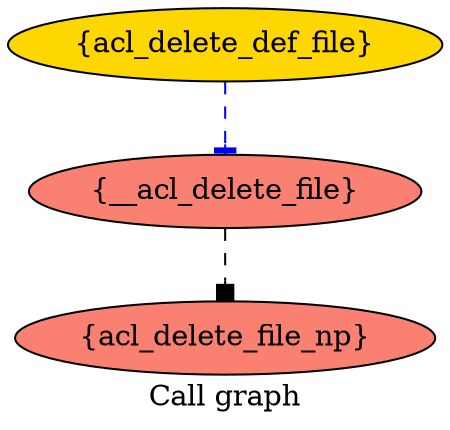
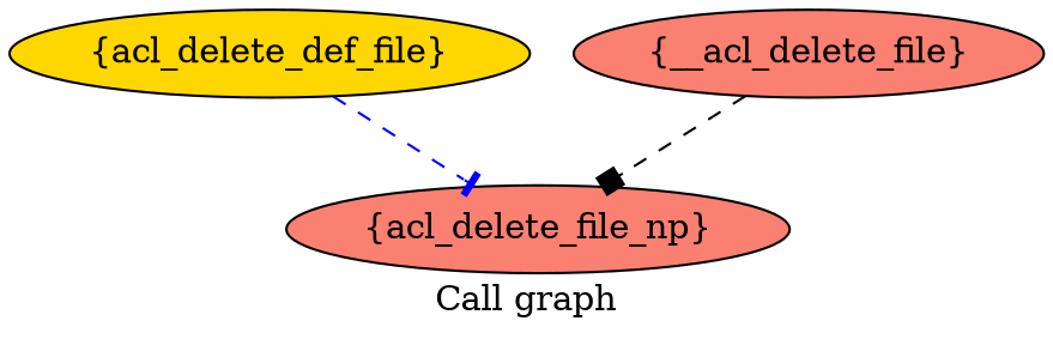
  digraph {
    label="Call graph"
    node [fillcolor=salmon style=filled]
    edge [style=dashed]
    n1 [fillcolor=gold label="{acl_delete_def_file}"]
    n2 [label="{__acl_delete_file}"]
    n3 [label="{acl_delete_file_np}"]
-   n1 -> n2 [arrowhead=tee color=blue]
+   n1 -> n3 [arrowhead=tee color=blue]
    n2 -> n3 [arrowhead=box color=black]
  }
